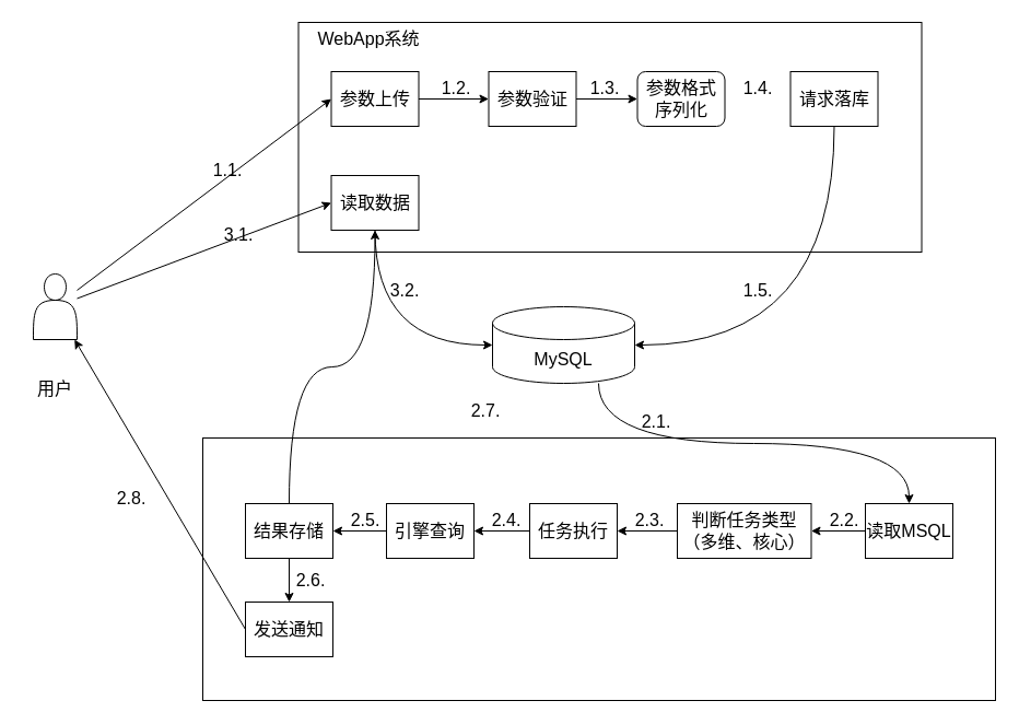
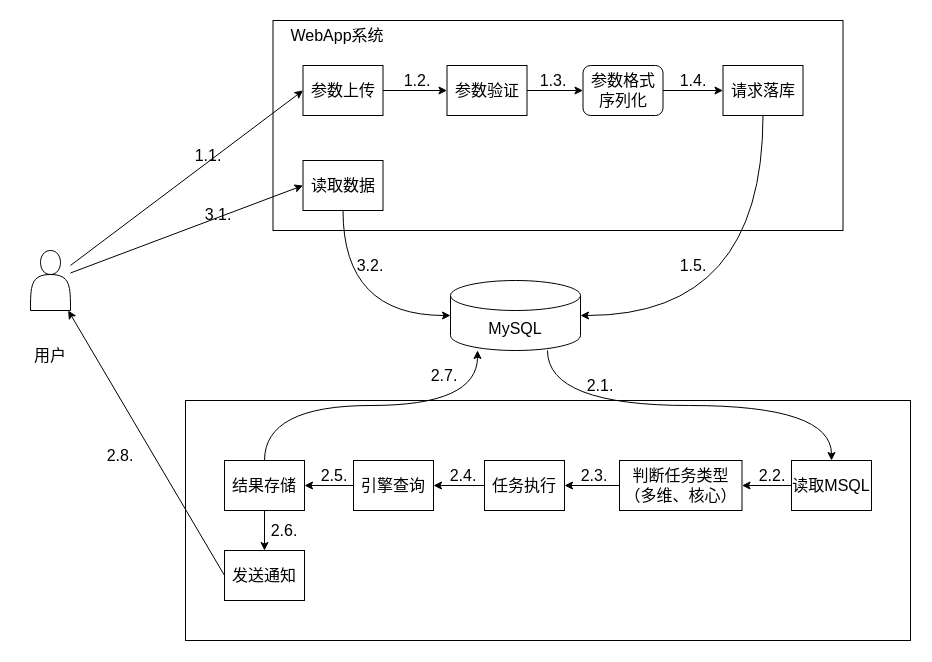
  <mxCell id="0" />
  <mxCell id="1" parent="0" />
  <mxCell id="2" value="" style="rounded=0;whiteSpace=wrap;html=1;fontSize=16;" vertex="1" parent="1"><mxGeometry x="272.5" y="20" width="570" height="210" as="geometry" /></mxCell>
  <mxCell id="3" style="edgeStyle=none;rounded=0;orthogonalLoop=1;jettySize=auto;html=1;entryX=0;entryY=0.5;entryDx=0;entryDy=0;fontSize=16;" edge="1" parent="1" source="5" target="7"><mxGeometry relative="1" as="geometry"><mxPoint x="290" y="145" as="targetPoint" /></mxGeometry></mxCell>
  <mxCell id="4" style="edgeStyle=none;rounded=0;orthogonalLoop=1;jettySize=auto;html=1;entryX=0;entryY=0.5;entryDx=0;entryDy=0;fontSize=16;" edge="1" parent="1" source="5" target="31"><mxGeometry relative="1" as="geometry" /></mxCell>
  <mxCell id="5" value="" style="shape=actor;whiteSpace=wrap;html=1;fontSize=16;" vertex="1" parent="1"><mxGeometry y="250" width="40" height="60" as="geometry" x="30" /></mxCell>
  <mxCell id="6" style="edgeStyle=none;rounded=0;orthogonalLoop=1;jettySize=auto;html=1;entryX=0;entryY=0.5;entryDx=0;entryDy=0;fontSize=16;" edge="1" parent="1" source="7" target="9"><mxGeometry relative="1" as="geometry"><mxPoint x="482.876" y="100.528" as="targetPoint" /></mxGeometry></mxCell>
  <mxCell id="7" value="参数上传" style="rounded=0;whiteSpace=wrap;html=1;fontSize=16;" vertex="1" parent="1"><mxGeometry x="302.5" y="65" width="80" height="50" as="geometry" /></mxCell>
  <mxCell id="8" style="edgeStyle=none;rounded=0;orthogonalLoop=1;jettySize=auto;html=1;entryX=0;entryY=0.5;entryDx=0;entryDy=0;fontSize=16;" edge="1" parent="1" source="9" target="11"><mxGeometry relative="1" as="geometry" /></mxCell>
  <mxCell id="9" value="参数验证" style="rounded=0;whiteSpace=wrap;html=1;fontSize=16;" vertex="1" parent="1"><mxGeometry x="446.5" y="65" width="80" height="50" as="geometry" /></mxCell>
+ <mxCell id="10" style="edgeStyle=none;rounded=0;orthogonalLoop=1;jettySize=auto;html=1;fontSize=16;" edge="1" parent="1" source="11" target="13"><mxGeometry relative="1" as="geometry" /></mxCell>
  <mxCell id="11" value="参数格式&lt;br style=&quot;font-size: 16px;&quot;&gt;序列化" style="whiteSpace=wrap;html=1;fontSize=16;rounded=1;" vertex="1" parent="1"><mxGeometry x="582.5" y="65" width="80" height="50" as="geometry" /></mxCell>
  <mxCell id="12" style="edgeStyle=orthogonalEdgeStyle;rounded=0;orthogonalLoop=1;jettySize=auto;html=1;entryX=1;entryY=0.5;entryDx=0;entryDy=0;entryPerimeter=0;curved=1;fontSize=16;exitX=0.5;exitY=1;exitDx=0;exitDy=0;" edge="1" parent="1" source="13" target="14"><mxGeometry relative="1" as="geometry"><Array as="points"><mxPoint x="763" y="315" /></Array></mxGeometry></mxCell>
  <mxCell id="13" value="请求落库" style="rounded=0;whiteSpace=wrap;html=1;fontSize=16;" vertex="1" parent="1"><mxGeometry x="722.5" y="65" width="80" height="50" as="geometry" /></mxCell>
  <mxCell id="14" value="MySQL" style="shape=cylinder3;whiteSpace=wrap;html=1;boundedLbl=1;backgroundOutline=1;size=15;fontSize=16;" vertex="1" parent="1"><mxGeometry x="450" y="280" width="130" height="70" as="geometry" /></mxCell>
  <mxCell id="15" value="" style="rounded=0;whiteSpace=wrap;html=1;fontSize=16;" vertex="1" parent="1"><mxGeometry x="185" y="400" width="725" height="240" as="geometry" /></mxCell>
  <mxCell id="16" style="edgeStyle=none;rounded=0;orthogonalLoop=1;jettySize=auto;html=1;fontSize=16;" edge="1" parent="1" source="17" target="27"><mxGeometry relative="1" as="geometry" /></mxCell>
  <mxCell id="17" value="引擎查询" style="rounded=0;whiteSpace=wrap;html=1;fontSize=16;" vertex="1" parent="1"><mxGeometry x="353" y="460" width="80" height="50" as="geometry" /></mxCell>
  <mxCell id="18" style="edgeStyle=none;rounded=0;orthogonalLoop=1;jettySize=auto;html=1;fontSize=16;" edge="1" parent="1" source="19" target="17"><mxGeometry relative="1" as="geometry" /></mxCell>
  <mxCell id="19" value="任务执行" style="rounded=0;whiteSpace=wrap;html=1;fontSize=16;" vertex="1" parent="1"><mxGeometry x="484" y="460" width="80" height="50" as="geometry" /></mxCell>
  <mxCell id="20" style="edgeStyle=none;rounded=0;orthogonalLoop=1;jettySize=auto;html=1;entryX=1;entryY=0.5;entryDx=0;entryDy=0;fontSize=16;" edge="1" parent="1" source="21" target="19"><mxGeometry relative="1" as="geometry" /></mxCell>
  <mxCell id="21" value="判断任务类型&lt;br style=&quot;font-size: 16px;&quot;&gt;（多维、核心）" style="rounded=0;whiteSpace=wrap;html=1;fontSize=16;" vertex="1" parent="1"><mxGeometry x="619" y="460" width="122.5" height="50" as="geometry" /></mxCell>
  <mxCell id="22" style="edgeStyle=none;rounded=0;orthogonalLoop=1;jettySize=auto;html=1;fontSize=16;" edge="1" parent="1" source="23" target="21"><mxGeometry relative="1" as="geometry" /></mxCell>
  <mxCell id="23" value="读取MSQL" style="rounded=0;whiteSpace=wrap;html=1;fontSize=16;" vertex="1" parent="1"><mxGeometry x="791" y="460" width="80" height="50" as="geometry" /></mxCell>
  <mxCell id="24" style="edgeStyle=orthogonalEdgeStyle;rounded=0;orthogonalLoop=1;jettySize=auto;html=1;entryX=0.5;entryY=0;entryDx=0;entryDy=0;exitX=0.746;exitY=1;exitDx=0;exitDy=0;exitPerimeter=0;curved=1;fontSize=16;" edge="1" parent="1" source="14" target="23"><mxGeometry relative="1" as="geometry"><mxPoint x="696.724" y="350" as="sourcePoint" /></mxGeometry></mxCell>
  <mxCell id="25" style="edgeStyle=none;rounded=0;orthogonalLoop=1;jettySize=auto;html=1;fontSize=16;" edge="1" parent="1" source="27" target="28"><mxGeometry relative="1" as="geometry" /></mxCell>
- <mxCell id="26" style="edgeStyle=orthogonalEdgeStyle;rounded=0;orthogonalLoop=1;jettySize=auto;html=1;exitX=0.5;exitY=0;exitDx=0;exitDy=0;curved=1;fontSize=16;" edge="1" parent="1" source="27" target="31"><mxGeometry relative="1" as="geometry" /></mxCell>
+ <mxCell id="26" style="edgeStyle=orthogonalEdgeStyle;rounded=0;orthogonalLoop=1;jettySize=auto;html=1;entryX=0.208;entryY=1;entryDx=0;entryDy=0;entryPerimeter=0;exitX=0.5;exitY=0;exitDx=0;exitDy=0;curved=1;fontSize=16;" edge="1" parent="1" source="27" target="14"><mxGeometry relative="1" as="geometry" /></mxCell>
  <mxCell id="27" value="结果存储" style="rounded=0;whiteSpace=wrap;html=1;fontSize=16;" vertex="1" parent="1"><mxGeometry x="224" y="460" width="80" height="50" as="geometry" /></mxCell>
  <mxCell id="28" value="发送通知" style="rounded=0;whiteSpace=wrap;html=1;fontSize=16;" vertex="1" parent="1"><mxGeometry x="224" y="550" width="80" height="50" as="geometry" /></mxCell>
  <mxCell id="29" style="edgeStyle=none;rounded=0;orthogonalLoop=1;jettySize=auto;html=1;exitX=0;exitY=0.5;exitDx=0;exitDy=0;fontSize=16;" edge="1" parent="1" source="28" target="5"><mxGeometry relative="1" as="geometry" /></mxCell>
  <mxCell id="30" style="edgeStyle=orthogonalEdgeStyle;rounded=0;orthogonalLoop=1;jettySize=auto;html=1;entryX=0;entryY=0.5;entryDx=0;entryDy=0;entryPerimeter=0;curved=1;fontSize=16;exitX=0.5;exitY=1;exitDx=0;exitDy=0;" edge="1" parent="1" source="31" target="14"><mxGeometry relative="1" as="geometry" /></mxCell>
  <mxCell id="31" value="读取数据" style="rounded=0;whiteSpace=wrap;html=1;fontSize=16;" vertex="1" parent="1"><mxGeometry x="302.5" y="160" width="80" height="50" as="geometry" /></mxCell>
  <mxCell id="32" value="1.1." style="text;html=1;strokeColor=none;fillColor=none;align=center;verticalAlign=middle;whiteSpace=wrap;rounded=0;fontSize=16;" vertex="1" parent="1"><mxGeometry x="177.5" y="140" width="60" height="30" as="geometry" /></mxCell>
  <mxCell id="33" value="1.2." style="text;html=1;strokeColor=none;fillColor=none;align=center;verticalAlign=middle;whiteSpace=wrap;rounded=0;fontSize=16;" vertex="1" parent="1"><mxGeometry x="386.5" y="65" width="60" height="30" as="geometry" /></mxCell>
  <mxCell id="34" value="1.3." style="text;html=1;strokeColor=none;fillColor=none;align=center;verticalAlign=middle;whiteSpace=wrap;rounded=0;fontSize=16;" vertex="1" parent="1"><mxGeometry x="522.5" y="65" width="60" height="30" as="geometry" /></mxCell>
  <mxCell id="35" value="1.4." style="text;html=1;strokeColor=none;fillColor=none;align=center;verticalAlign=middle;whiteSpace=wrap;rounded=0;fontSize=16;" vertex="1" parent="1"><mxGeometry x="662.5" y="65" width="60" height="30" as="geometry" /></mxCell>
  <mxCell id="36" value="1.5." style="text;html=1;strokeColor=none;fillColor=none;align=center;verticalAlign=middle;whiteSpace=wrap;rounded=0;fontSize=16;" vertex="1" parent="1"><mxGeometry x="662.5" y="250" width="60" height="30" as="geometry" /></mxCell>
  <mxCell id="37" value="2.1." style="text;html=1;strokeColor=none;fillColor=none;align=center;verticalAlign=middle;whiteSpace=wrap;rounded=0;fontSize=16;" vertex="1" parent="1"><mxGeometry x="570" y="370" width="60" height="30" as="geometry" /></mxCell>
  <mxCell id="38" value="2.2." style="text;html=1;strokeColor=none;fillColor=none;align=center;verticalAlign=middle;whiteSpace=wrap;rounded=0;fontSize=16;" vertex="1" parent="1"><mxGeometry x="741.5" y="460" width="60" height="30" as="geometry" /></mxCell>
  <mxCell id="39" value="2.3." style="text;html=1;strokeColor=none;fillColor=none;align=center;verticalAlign=middle;whiteSpace=wrap;rounded=0;fontSize=16;" vertex="1" parent="1"><mxGeometry x="564" y="460" width="60" height="30" as="geometry" /></mxCell>
  <mxCell id="40" value="2.4." style="text;html=1;strokeColor=none;fillColor=none;align=center;verticalAlign=middle;whiteSpace=wrap;rounded=0;fontSize=16;" vertex="1" parent="1"><mxGeometry x="433" y="460" width="60" height="30" as="geometry" /></mxCell>
  <mxCell id="41" value="2.5." style="text;html=1;strokeColor=none;fillColor=none;align=center;verticalAlign=middle;whiteSpace=wrap;rounded=0;fontSize=16;" vertex="1" parent="1"><mxGeometry x="304" y="460" width="60" height="30" as="geometry" /></mxCell>
  <mxCell id="42" value="2.6." style="text;html=1;strokeColor=none;fillColor=none;align=center;verticalAlign=middle;whiteSpace=wrap;rounded=0;fontSize=16;" vertex="1" parent="1"><mxGeometry x="254" y="515" width="60" height="30" as="geometry" /></mxCell>
  <mxCell id="43" value="2.8." style="text;html=1;strokeColor=none;fillColor=none;align=center;verticalAlign=middle;whiteSpace=wrap;rounded=0;fontSize=16;" vertex="1" parent="1"><mxGeometry x="90" y="440" width="60" height="30" as="geometry" /></mxCell>
  <mxCell id="44" value="3.1." style="text;html=1;strokeColor=none;fillColor=none;align=center;verticalAlign=middle;whiteSpace=wrap;rounded=0;fontSize=16;" vertex="1" parent="1"><mxGeometry x="187.5" y="199" width="60" height="30" as="geometry" /></mxCell>
  <mxCell id="45" value="3.2." style="text;html=1;strokeColor=none;fillColor=none;align=center;verticalAlign=middle;whiteSpace=wrap;rounded=0;fontSize=16;" vertex="1" parent="1"><mxGeometry x="340" y="250" width="60" height="30" as="geometry" /></mxCell>
  <mxCell id="46" value="2.7." style="text;html=1;strokeColor=none;fillColor=none;align=center;verticalAlign=middle;whiteSpace=wrap;rounded=0;fontSize=16;" vertex="1" parent="1"><mxGeometry x="414" y="360" width="60" height="30" as="geometry" /></mxCell>
  <mxCell id="47" value="用户" style="text;html=1;strokeColor=none;fillColor=none;align=center;verticalAlign=middle;whiteSpace=wrap;rounded=0;fontSize=16;" vertex="1" parent="1"><mxGeometry x="20" y="340" width="60" height="30" as="geometry" /></mxCell>
  <mxCell id="48" value="WebApp系统" style="text;html=1;strokeColor=none;fillColor=none;align=center;verticalAlign=middle;whiteSpace=wrap;rounded=0;fontSize=16;" vertex="1" parent="1"><mxGeometry x="272.5" y="20" width="127.5" height="30" as="geometry" /></mxCell>
